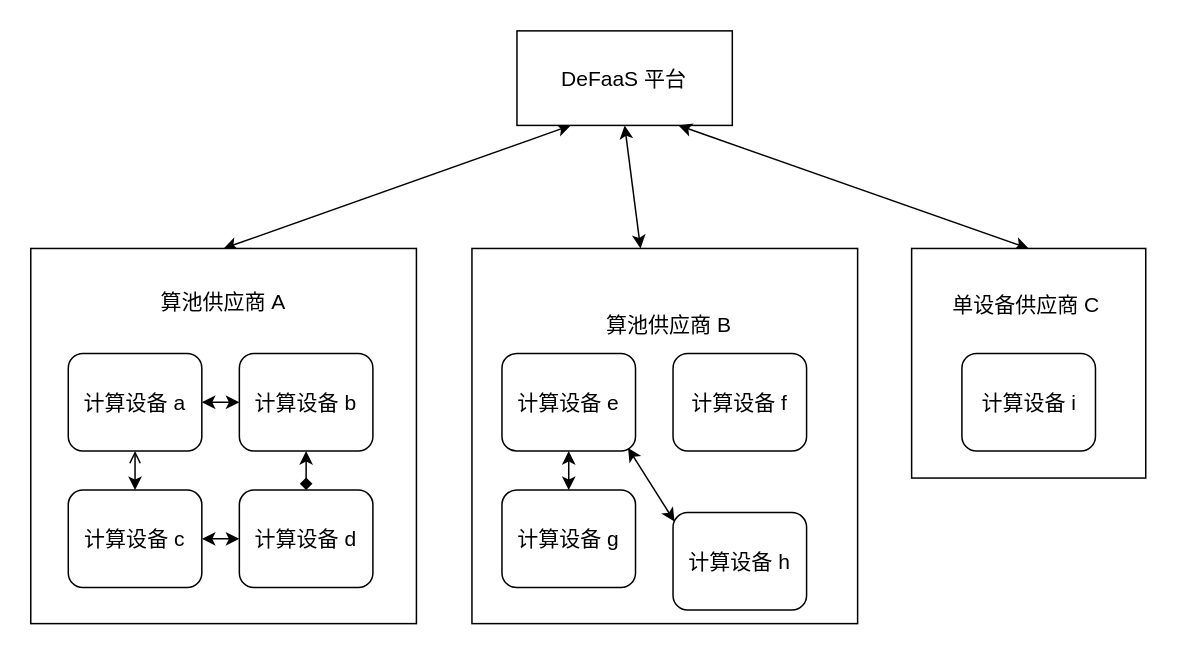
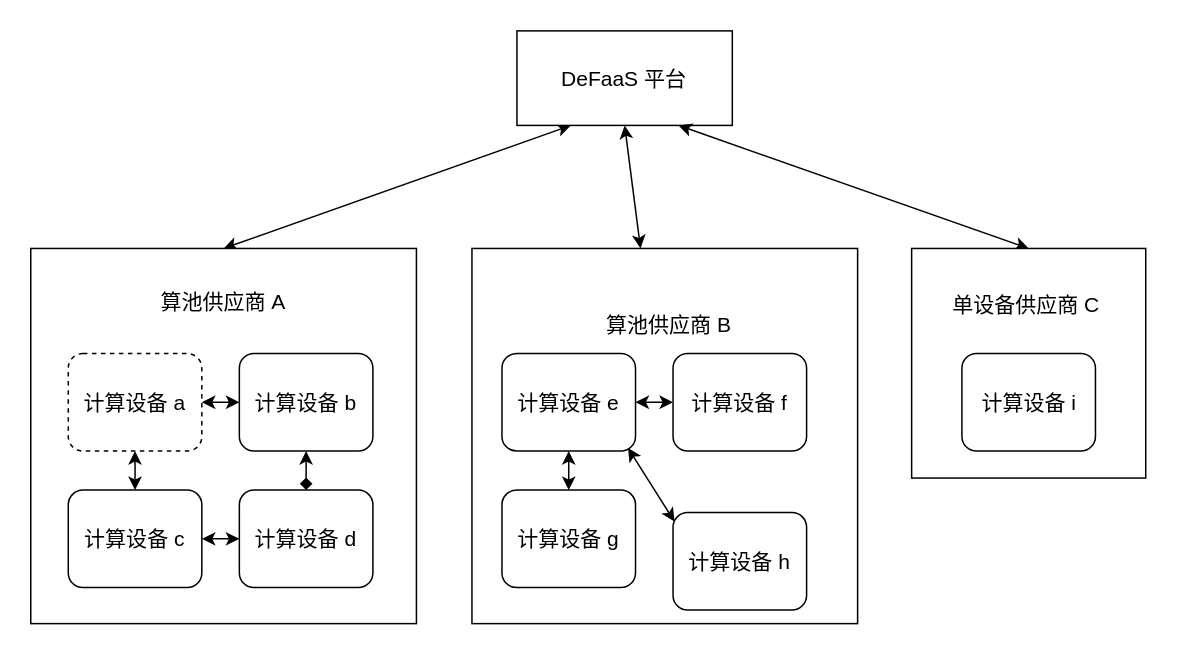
  <mxCell id="0" />
  <mxCell id="1" parent="0" />
  <mxCell id="2" style="edgeStyle=none;rounded=0;orthogonalLoop=1;jettySize=auto;html=1;entryX=0.25;entryY=1;entryDx=0;entryDy=0;startArrow=classic;startFill=1;fontSize=14;exitX=0.5;exitY=0;exitDx=0;exitDy=0;" edge="1" parent="1" source="3" target="11"><mxGeometry relative="1" as="geometry" /></mxCell>
  <mxCell id="3" value="" style="rounded=0;whiteSpace=wrap;html=1;fontSize=14;" vertex="1" parent="1"><mxGeometry x="20" y="165" width="257" height="250" as="geometry" /></mxCell>
  <mxCell id="4" style="edgeStyle=orthogonalEdgeStyle;rounded=0;orthogonalLoop=1;jettySize=auto;html=1;entryX=0;entryY=0.5;entryDx=0;entryDy=0;fontSize=14;startArrow=classic;startFill=1;" edge="1" parent="1" source="5" target="7"><mxGeometry relative="1" as="geometry" /></mxCell>
- <mxCell id="5" value="计算设备 a" style="rounded=1;whiteSpace=wrap;html=1;fontSize=14;" parent="1" vertex="1"><mxGeometry x="45" y="235" width="89" height="65" as="geometry" /></mxCell>
+ <mxCell id="5" value="计算设备 a" style="rounded=1;whiteSpace=wrap;html=1;fontSize=14;dashed=1;" parent="1" vertex="1"><mxGeometry x="45" y="235" width="89" height="65" as="geometry" /></mxCell>
  <mxCell id="6" style="edgeStyle=orthogonalEdgeStyle;rounded=0;orthogonalLoop=1;jettySize=auto;html=1;entryX=0.5;entryY=0;entryDx=0;entryDy=0;startArrow=classic;startFill=1;fontSize=14;endArrow=diamond;" edge="1" parent="1" source="7" target="13"><mxGeometry relative="1" as="geometry" /></mxCell>
  <mxCell id="7" value="计算设备 b" style="rounded=1;whiteSpace=wrap;html=1;fontSize=14;" parent="1" vertex="1"><mxGeometry x="159" y="235" width="89" height="65" as="geometry" /></mxCell>
- <mxCell id="8" style="edgeStyle=orthogonalEdgeStyle;rounded=0;orthogonalLoop=1;jettySize=auto;html=1;entryX=0.5;entryY=1;entryDx=0;entryDy=0;startArrow=classic;startFill=1;fontSize=14;endArrow=open;" edge="1" parent="1" source="10" target="5"><mxGeometry relative="1" as="geometry" /></mxCell>
+ <mxCell id="8" style="edgeStyle=orthogonalEdgeStyle;rounded=0;orthogonalLoop=1;jettySize=auto;html=1;entryX=0.5;entryY=1;entryDx=0;entryDy=0;startArrow=classic;startFill=1;fontSize=14;" edge="1" parent="1" source="10" target="5"><mxGeometry relative="1" as="geometry" /></mxCell>
  <mxCell id="9" style="edgeStyle=orthogonalEdgeStyle;rounded=0;orthogonalLoop=1;jettySize=auto;html=1;entryX=0;entryY=0.5;entryDx=0;entryDy=0;startArrow=classic;startFill=1;fontSize=14;" edge="1" parent="1" source="10" target="13"><mxGeometry relative="1" as="geometry" /></mxCell>
  <mxCell id="10" value="计算设备 c" style="rounded=1;whiteSpace=wrap;html=1;fontSize=14;" parent="1" vertex="1"><mxGeometry x="45" y="326" width="89" height="65" as="geometry" /></mxCell>
  <mxCell id="11" value="" style="rounded=0;whiteSpace=wrap;html=1;fontSize=14;" vertex="1" parent="1"><mxGeometry x="344" y="20" width="143.5" height="63" as="geometry" /></mxCell>
  <mxCell id="12" value="DeFaaS 平台" style="text;html=1;strokeColor=none;fillColor=none;align=center;verticalAlign=middle;whiteSpace=wrap;rounded=0;fontSize=14;" vertex="1" parent="1"><mxGeometry x="362.25" y="41.5" width="107" height="20" as="geometry" /></mxCell>
  <mxCell id="13" value="计算设备 d" style="rounded=1;whiteSpace=wrap;html=1;fontSize=14;" vertex="1" parent="1"><mxGeometry x="159" y="326" width="89" height="65" as="geometry" /></mxCell>
  <mxCell id="14" value="&lt;span style=&quot;font-size: 14px;&quot;&gt;算池供应商 A&lt;/span&gt;" style="text;html=1;strokeColor=none;fillColor=none;align=center;verticalAlign=middle;whiteSpace=wrap;rounded=0;fontSize=14;" vertex="1" parent="1"><mxGeometry x="91" y="191" width="115" height="20" as="geometry" /></mxCell>
  <mxCell id="15" style="edgeStyle=none;rounded=0;orthogonalLoop=1;jettySize=auto;html=1;entryX=0.75;entryY=1;entryDx=0;entryDy=0;startArrow=classic;startFill=1;fontSize=14;exitX=0.5;exitY=0;exitDx=0;exitDy=0;" edge="1" parent="1" source="16" target="11"><mxGeometry relative="1" as="geometry" /></mxCell>
  <mxCell id="16" value="" style="rounded=0;whiteSpace=wrap;html=1;fontSize=14;" vertex="1" parent="1"><mxGeometry x="607" y="165" width="156" height="153" as="geometry" /></mxCell>
  <mxCell id="17" value="&lt;span style=&quot;font-size: 14px;&quot;&gt;单设备供应商 C&lt;/span&gt;" style="text;html=1;strokeColor=none;fillColor=none;align=center;verticalAlign=middle;whiteSpace=wrap;rounded=0;fontSize=14;" vertex="1" parent="1"><mxGeometry x="626" y="193" width="115" height="20" as="geometry" /></mxCell>
  <mxCell id="18" value="计算设备 i" style="rounded=1;whiteSpace=wrap;html=1;fontSize=14;" vertex="1" parent="1"><mxGeometry x="640.5" y="235" width="89" height="65" as="geometry" /></mxCell>
  <mxCell id="19" style="edgeStyle=none;rounded=0;orthogonalLoop=1;jettySize=auto;html=1;entryX=0.5;entryY=1;entryDx=0;entryDy=0;startArrow=classic;startFill=1;fontSize=14;" edge="1" parent="1" source="20" target="11"><mxGeometry relative="1" as="geometry" /></mxCell>
  <mxCell id="20" value="" style="rounded=0;whiteSpace=wrap;html=1;fontSize=14;" vertex="1" parent="1"><mxGeometry x="314" y="165" width="257" height="250" as="geometry" /></mxCell>
+ <mxCell id="21" style="edgeStyle=orthogonalEdgeStyle;rounded=0;orthogonalLoop=1;jettySize=auto;html=1;entryX=0;entryY=0.5;entryDx=0;entryDy=0;fontSize=14;startArrow=classic;startFill=1;" edge="1" parent="1" source="22" target="23"><mxGeometry relative="1" as="geometry" /></mxCell>
  <mxCell id="22" value="计算设备 e" style="rounded=1;whiteSpace=wrap;html=1;fontSize=14;" vertex="1" parent="1"><mxGeometry x="334" y="235" width="89" height="65" as="geometry" /></mxCell>
  <mxCell id="23" value="计算设备 f" style="rounded=1;whiteSpace=wrap;html=1;fontSize=14;" vertex="1" parent="1"><mxGeometry x="448" y="235" width="89" height="65" as="geometry" /></mxCell>
  <mxCell id="24" style="edgeStyle=orthogonalEdgeStyle;rounded=0;orthogonalLoop=1;jettySize=auto;html=1;entryX=0.5;entryY=1;entryDx=0;entryDy=0;startArrow=classic;startFill=1;fontSize=14;" edge="1" parent="1" source="25" target="22"><mxGeometry relative="1" as="geometry" /></mxCell>
  <mxCell id="25" value="计算设备 g" style="rounded=1;whiteSpace=wrap;html=1;fontSize=14;" vertex="1" parent="1"><mxGeometry x="334" y="326" width="89" height="65" as="geometry" /></mxCell>
  <mxCell id="26" value="计算设备 h" style="rounded=1;whiteSpace=wrap;html=1;fontSize=14;" vertex="1" parent="1"><mxGeometry x="448" y="341" width="89" height="65" as="geometry" /></mxCell>
  <mxCell id="27" value="&lt;span style=&quot;font-size: 14px&quot;&gt;算池供应商 B&lt;/span&gt;" style="text;html=1;strokeColor=none;fillColor=none;align=center;verticalAlign=middle;whiteSpace=wrap;rounded=0;fontSize=14;" vertex="1" parent="1"><mxGeometry x="387.5" y="206" width="115" height="20" as="geometry" /></mxCell>
  <mxCell id="28" value="" style="endArrow=classic;startArrow=classic;html=1;fontSize=14;entryX=0.011;entryY=0.092;entryDx=0;entryDy=0;entryPerimeter=0;" edge="1" parent="1" target="26"><mxGeometry width="50" height="50" relative="1" as="geometry"><mxPoint x="418" y="298" as="sourcePoint" /><mxPoint x="455" y="332" as="targetPoint" /></mxGeometry></mxCell>
  <mxCell id="29" style="edgeStyle=none;rounded=0;orthogonalLoop=1;jettySize=auto;html=1;exitX=0.5;exitY=1;exitDx=0;exitDy=0;startArrow=classic;startFill=1;fontSize=14;" edge="1" parent="1" source="12" target="12"><mxGeometry relative="1" as="geometry" /></mxCell>
